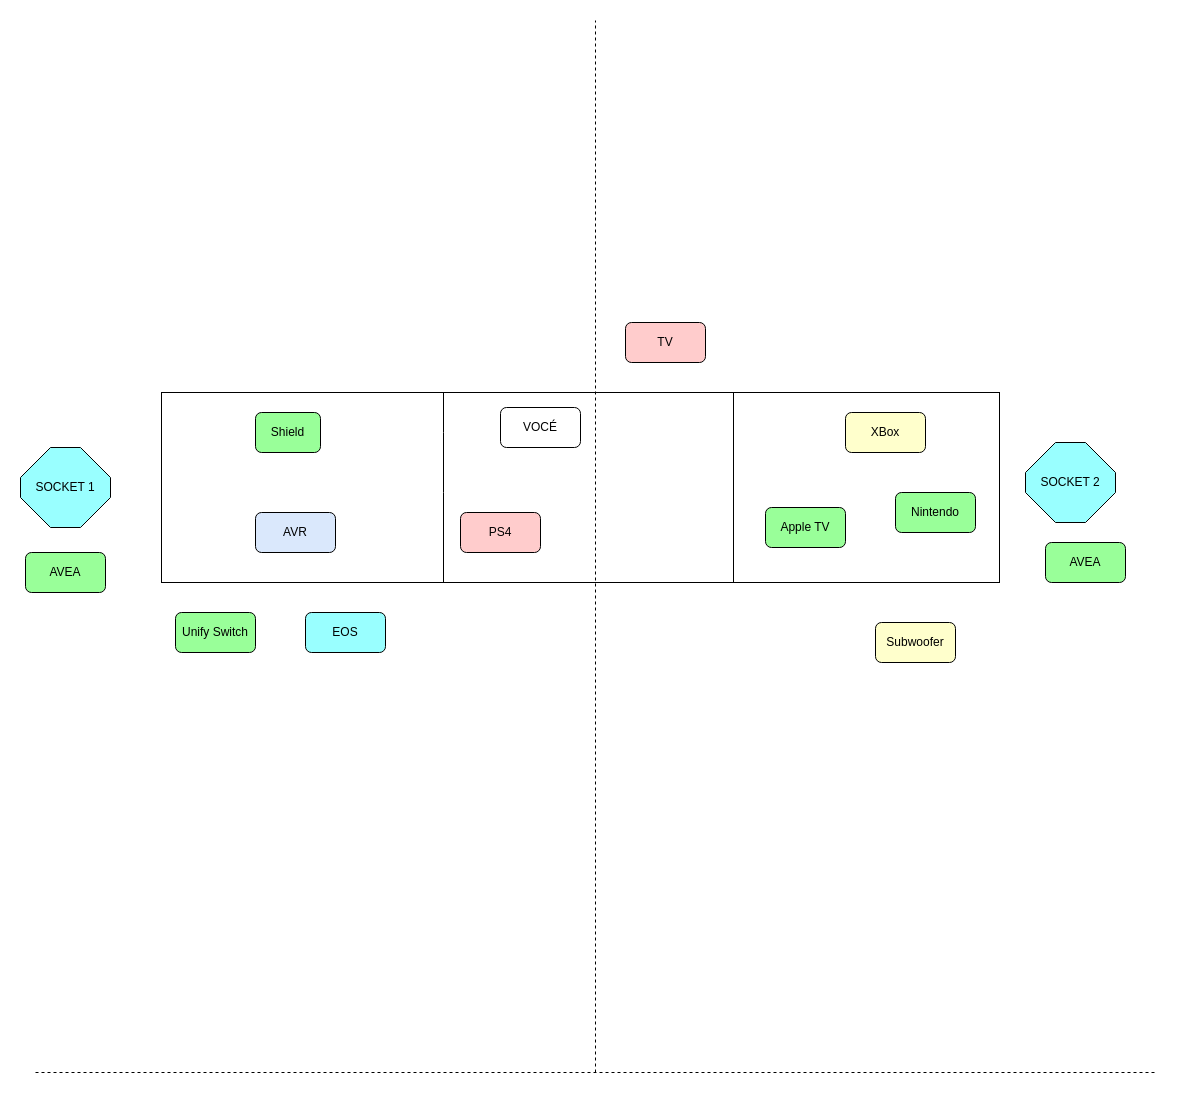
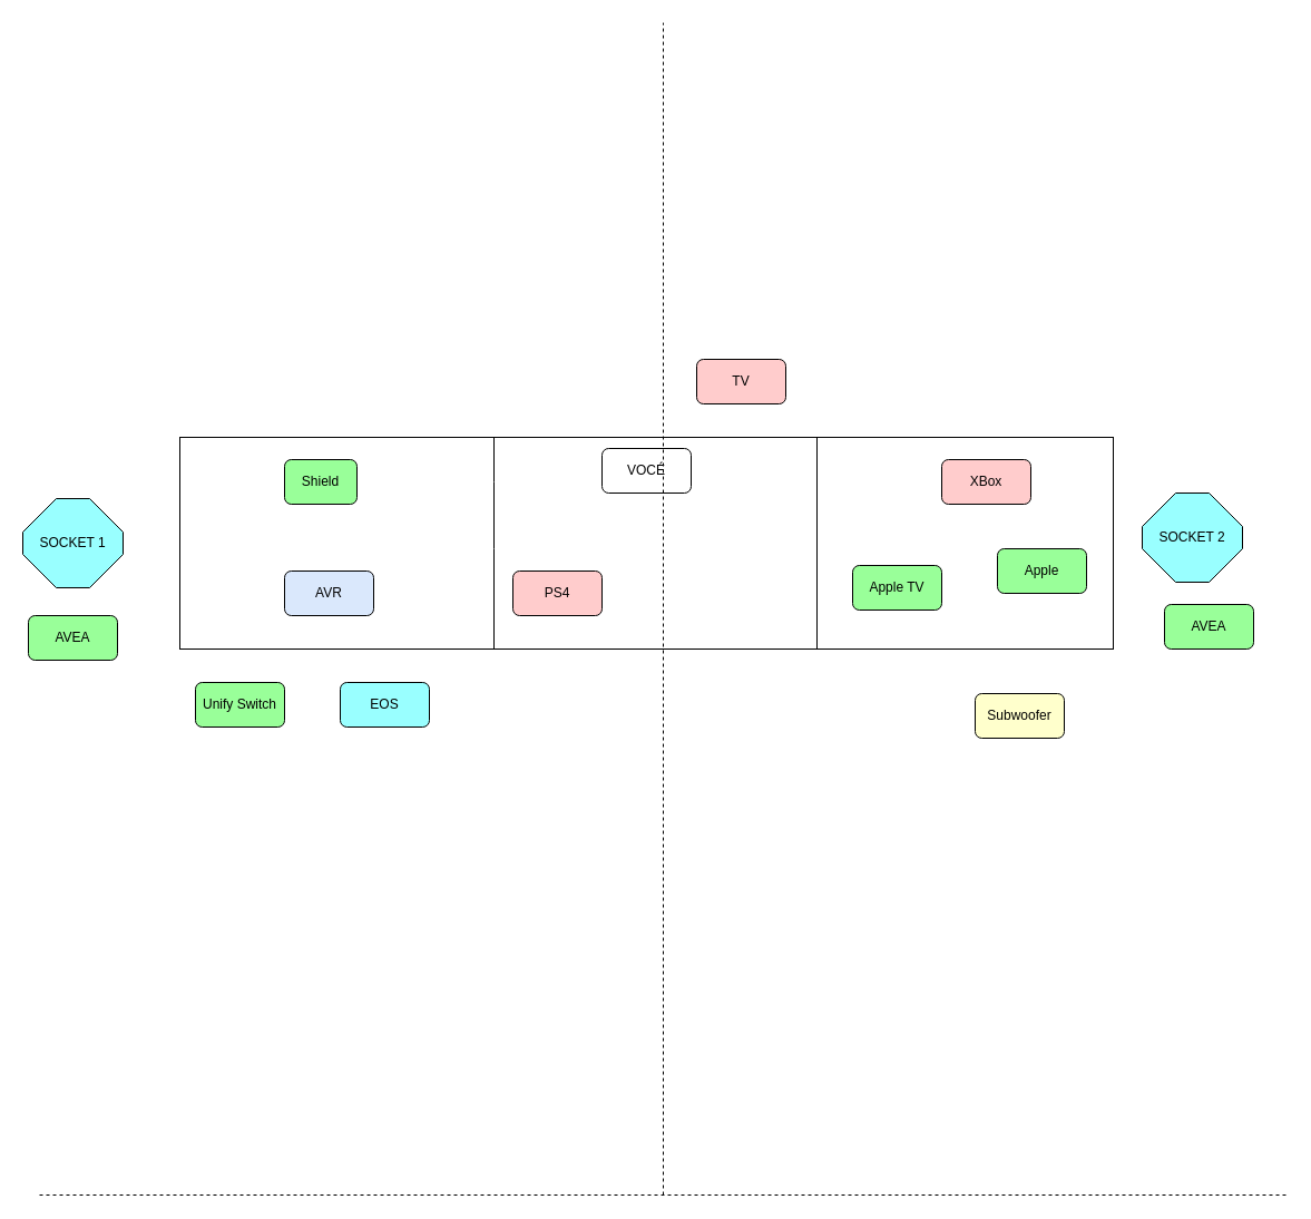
  <mxCell id="0" />
  <mxCell id="1" parent="0" />
  <mxCell id="2" value="" style="rounded=0;whiteSpace=wrap;html=1;" parent="1" vertex="1"><mxGeometry x="161" y="392" width="838" height="190" as="geometry" /></mxCell>
  <mxCell id="3" value="PS4" style="rounded=1;whiteSpace=wrap;html=1;fillColor=#FFCCCC;" parent="1" vertex="1"><mxGeometry x="460" y="512" width="80" height="40" as="geometry" /></mxCell>
  <mxCell id="4" value="EOS" style="rounded=1;whiteSpace=wrap;html=1;fillColor=#99ffff;" parent="1" vertex="1"><mxGeometry x="305" y="612" width="80" height="40" as="geometry" /></mxCell>
  <mxCell id="5" value="Shield" style="rounded=1;whiteSpace=wrap;html=1;fillColor=#99FF99;" parent="1" vertex="1"><mxGeometry x="255" y="412" width="65" height="40" as="geometry" /></mxCell>
  <mxCell id="6" value="Apple TV" style="rounded=1;whiteSpace=wrap;html=1;fillColor=#99FF99;" parent="1" vertex="1"><mxGeometry x="765" y="507" width="80" height="40" as="geometry" /></mxCell>
- <mxCell id="7" value="Nintendo" style="rounded=1;whiteSpace=wrap;html=1;fillColor=#99FF99;" parent="1" vertex="1"><mxGeometry x="895" y="492" width="80" height="40" as="geometry" /></mxCell>
- <mxCell id="8" value="VOCÉ" style="rounded=1;whiteSpace=wrap;html=1;" parent="1" vertex="1"><mxGeometry x="500" y="407" width="80" height="40" as="geometry" /></mxCell>
+ <mxCell id="7" value="Apple" style="rounded=1;whiteSpace=wrap;html=1;fillColor=#99FF99;" parent="1" vertex="1"><mxGeometry x="895" y="492" width="80" height="40" as="geometry" /></mxCell>
+ <mxCell id="8" value="VOCÉ" style="rounded=1;whiteSpace=wrap;html=1;" parent="1" vertex="1"><mxGeometry x="540" y="402" width="80" height="40" as="geometry" /></mxCell>
  <mxCell id="9" value="AVR" style="rounded=1;whiteSpace=wrap;html=1;fillColor=#dae8fc;" parent="1" vertex="1"><mxGeometry x="255" y="512" width="80" height="40" as="geometry" /></mxCell>
  <mxCell id="10" value="AVEA" style="rounded=1;whiteSpace=wrap;html=1;fillColor=#99FF99;" parent="1" vertex="1"><mxGeometry x="25" y="552" width="80" height="40" as="geometry" /></mxCell>
  <mxCell id="11" value="AVEA" style="rounded=1;whiteSpace=wrap;html=1;fillColor=#99FF99;" parent="1" vertex="1"><mxGeometry x="1045" y="542" width="80" height="40" as="geometry" /></mxCell>
  <mxCell id="12" value="Subwoofer" style="rounded=1;whiteSpace=wrap;html=1;fillColor=#FFFFCC;" parent="1" vertex="1"><mxGeometry x="875" y="622" width="80" height="40" as="geometry" /></mxCell>
  <mxCell id="13" value="TV" style="rounded=1;whiteSpace=wrap;html=1;fillColor=#FFCCCC;" parent="1" vertex="1"><mxGeometry x="625" y="322" width="80" height="40" as="geometry" /></mxCell>
  <mxCell id="14" value="SOCKET 1" style="whiteSpace=wrap;html=1;shape=mxgraph.basic.octagon2;align=center;verticalAlign=middle;dx=15;fillColor=#99FFFF;" parent="1" vertex="1"><mxGeometry x="20" y="447" width="90" height="80" as="geometry" /></mxCell>
  <mxCell id="15" value="&lt;div&gt;SOCKET 2&lt;/div&gt;" style="whiteSpace=wrap;html=1;shape=mxgraph.basic.octagon2;align=center;verticalAlign=middle;dx=15;fillColor=#99FFFF;" parent="1" vertex="1"><mxGeometry x="1025" y="442" width="90" height="80" as="geometry" /></mxCell>
  <mxCell id="16" value="" style="endArrow=none;html=1;rounded=0;entryX=0.25;entryY=0;entryDx=0;entryDy=0;exitX=0.25;exitY=1;exitDx=0;exitDy=0;" parent="1" edge="1"><mxGeometry width="50" height="50" relative="1" as="geometry"><mxPoint x="443" y="582" as="sourcePoint" /><mxPoint x="443" y="392" as="targetPoint" /><Array as="points"><mxPoint x="443" y="492" /><mxPoint x="443" y="432" /></Array></mxGeometry></mxCell>
  <mxCell id="17" value="" style="endArrow=none;html=1;rounded=0;entryX=0.25;entryY=0;entryDx=0;entryDy=0;exitX=0.25;exitY=1;exitDx=0;exitDy=0;" parent="1" edge="1"><mxGeometry width="50" height="50" relative="1" as="geometry"><mxPoint x="733" y="582" as="sourcePoint" /><mxPoint x="733" y="392" as="targetPoint" /></mxGeometry></mxCell>
  <mxCell id="18" value="" style="endArrow=none;dashed=1;html=1;rounded=0;" edge="1" parent="1"><mxGeometry width="50" height="50" relative="1" as="geometry"><mxPoint x="35" y="1072" as="sourcePoint" /><mxPoint x="1155" y="1072" as="targetPoint" /></mxGeometry></mxCell>
- <mxCell id="19" value="XBox" style="rounded=1;whiteSpace=wrap;html=1;fillColor=#ffffcc;" parent="1" vertex="1"><mxGeometry x="845" y="412" width="80" height="40" as="geometry" /></mxCell>
+ <mxCell id="19" value="XBox" style="rounded=1;whiteSpace=wrap;html=1;fillColor=#FFCCCC;" parent="1" vertex="1"><mxGeometry x="845" y="412" width="80" height="40" as="geometry" /></mxCell>
  <mxCell id="20" value="Unify Switch" style="rounded=1;whiteSpace=wrap;html=1;fillColor=#99FF99;" vertex="1" parent="1"><mxGeometry x="175" y="612" width="80" height="40" as="geometry" /></mxCell>
  <mxCell id="21" value="" style="endArrow=none;dashed=1;html=1;rounded=0;" edge="1" parent="1"><mxGeometry width="50" height="50" relative="1" as="geometry"><mxPoint x="595" y="1072" as="sourcePoint" /><mxPoint x="595" y="20" as="targetPoint" /></mxGeometry></mxCell>
